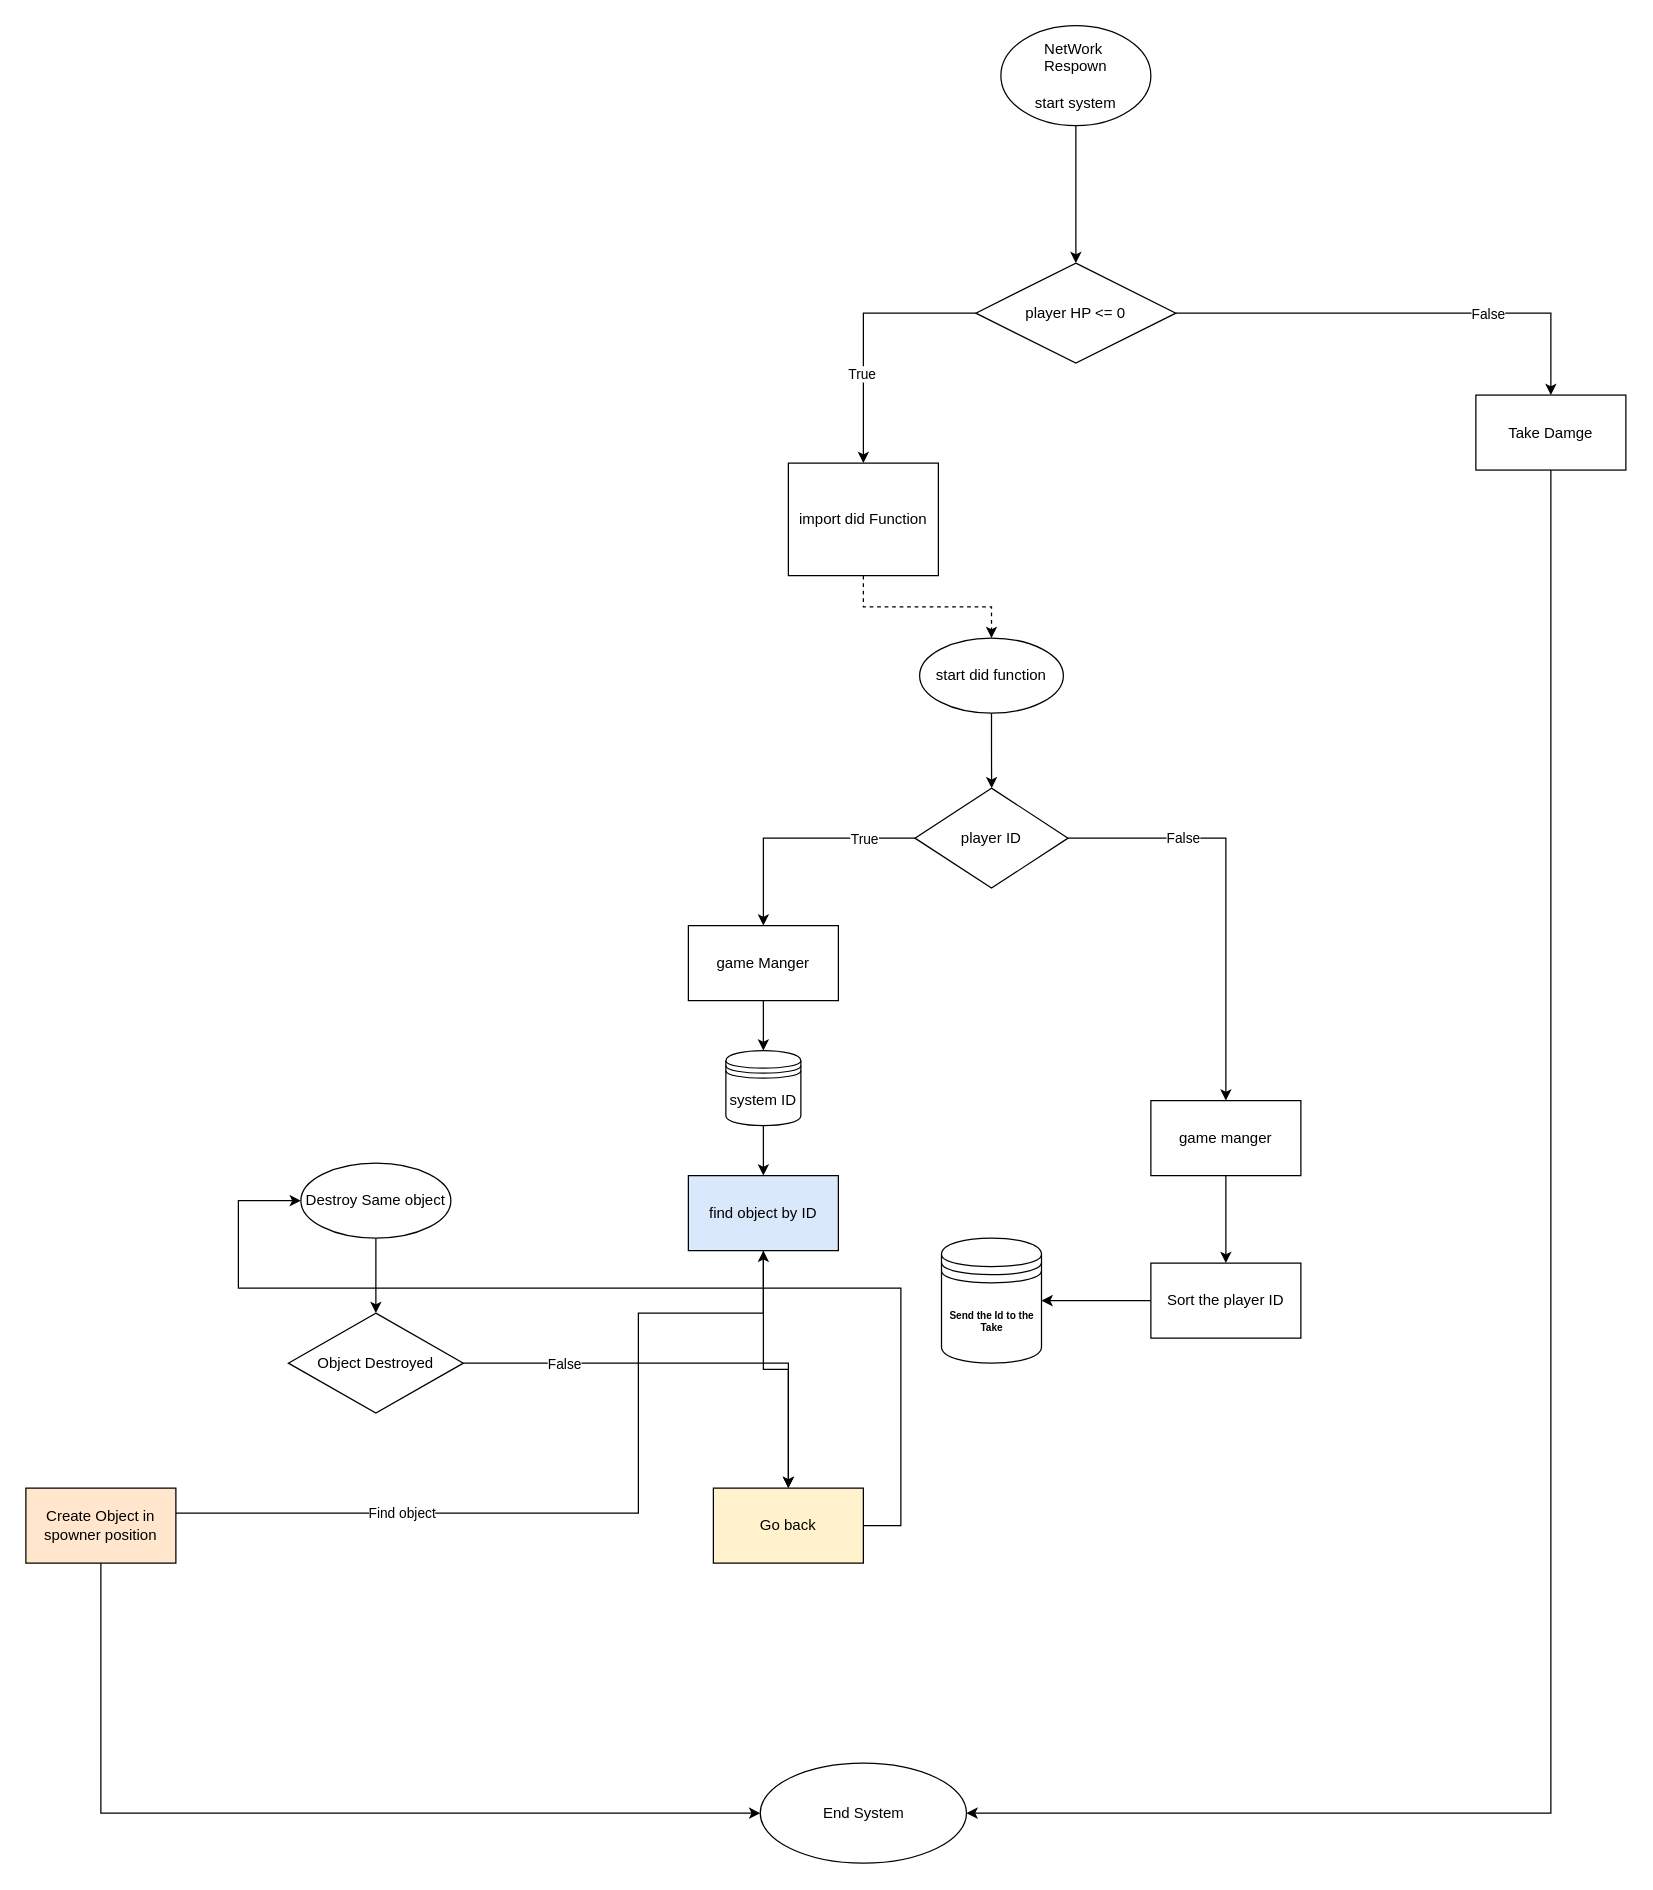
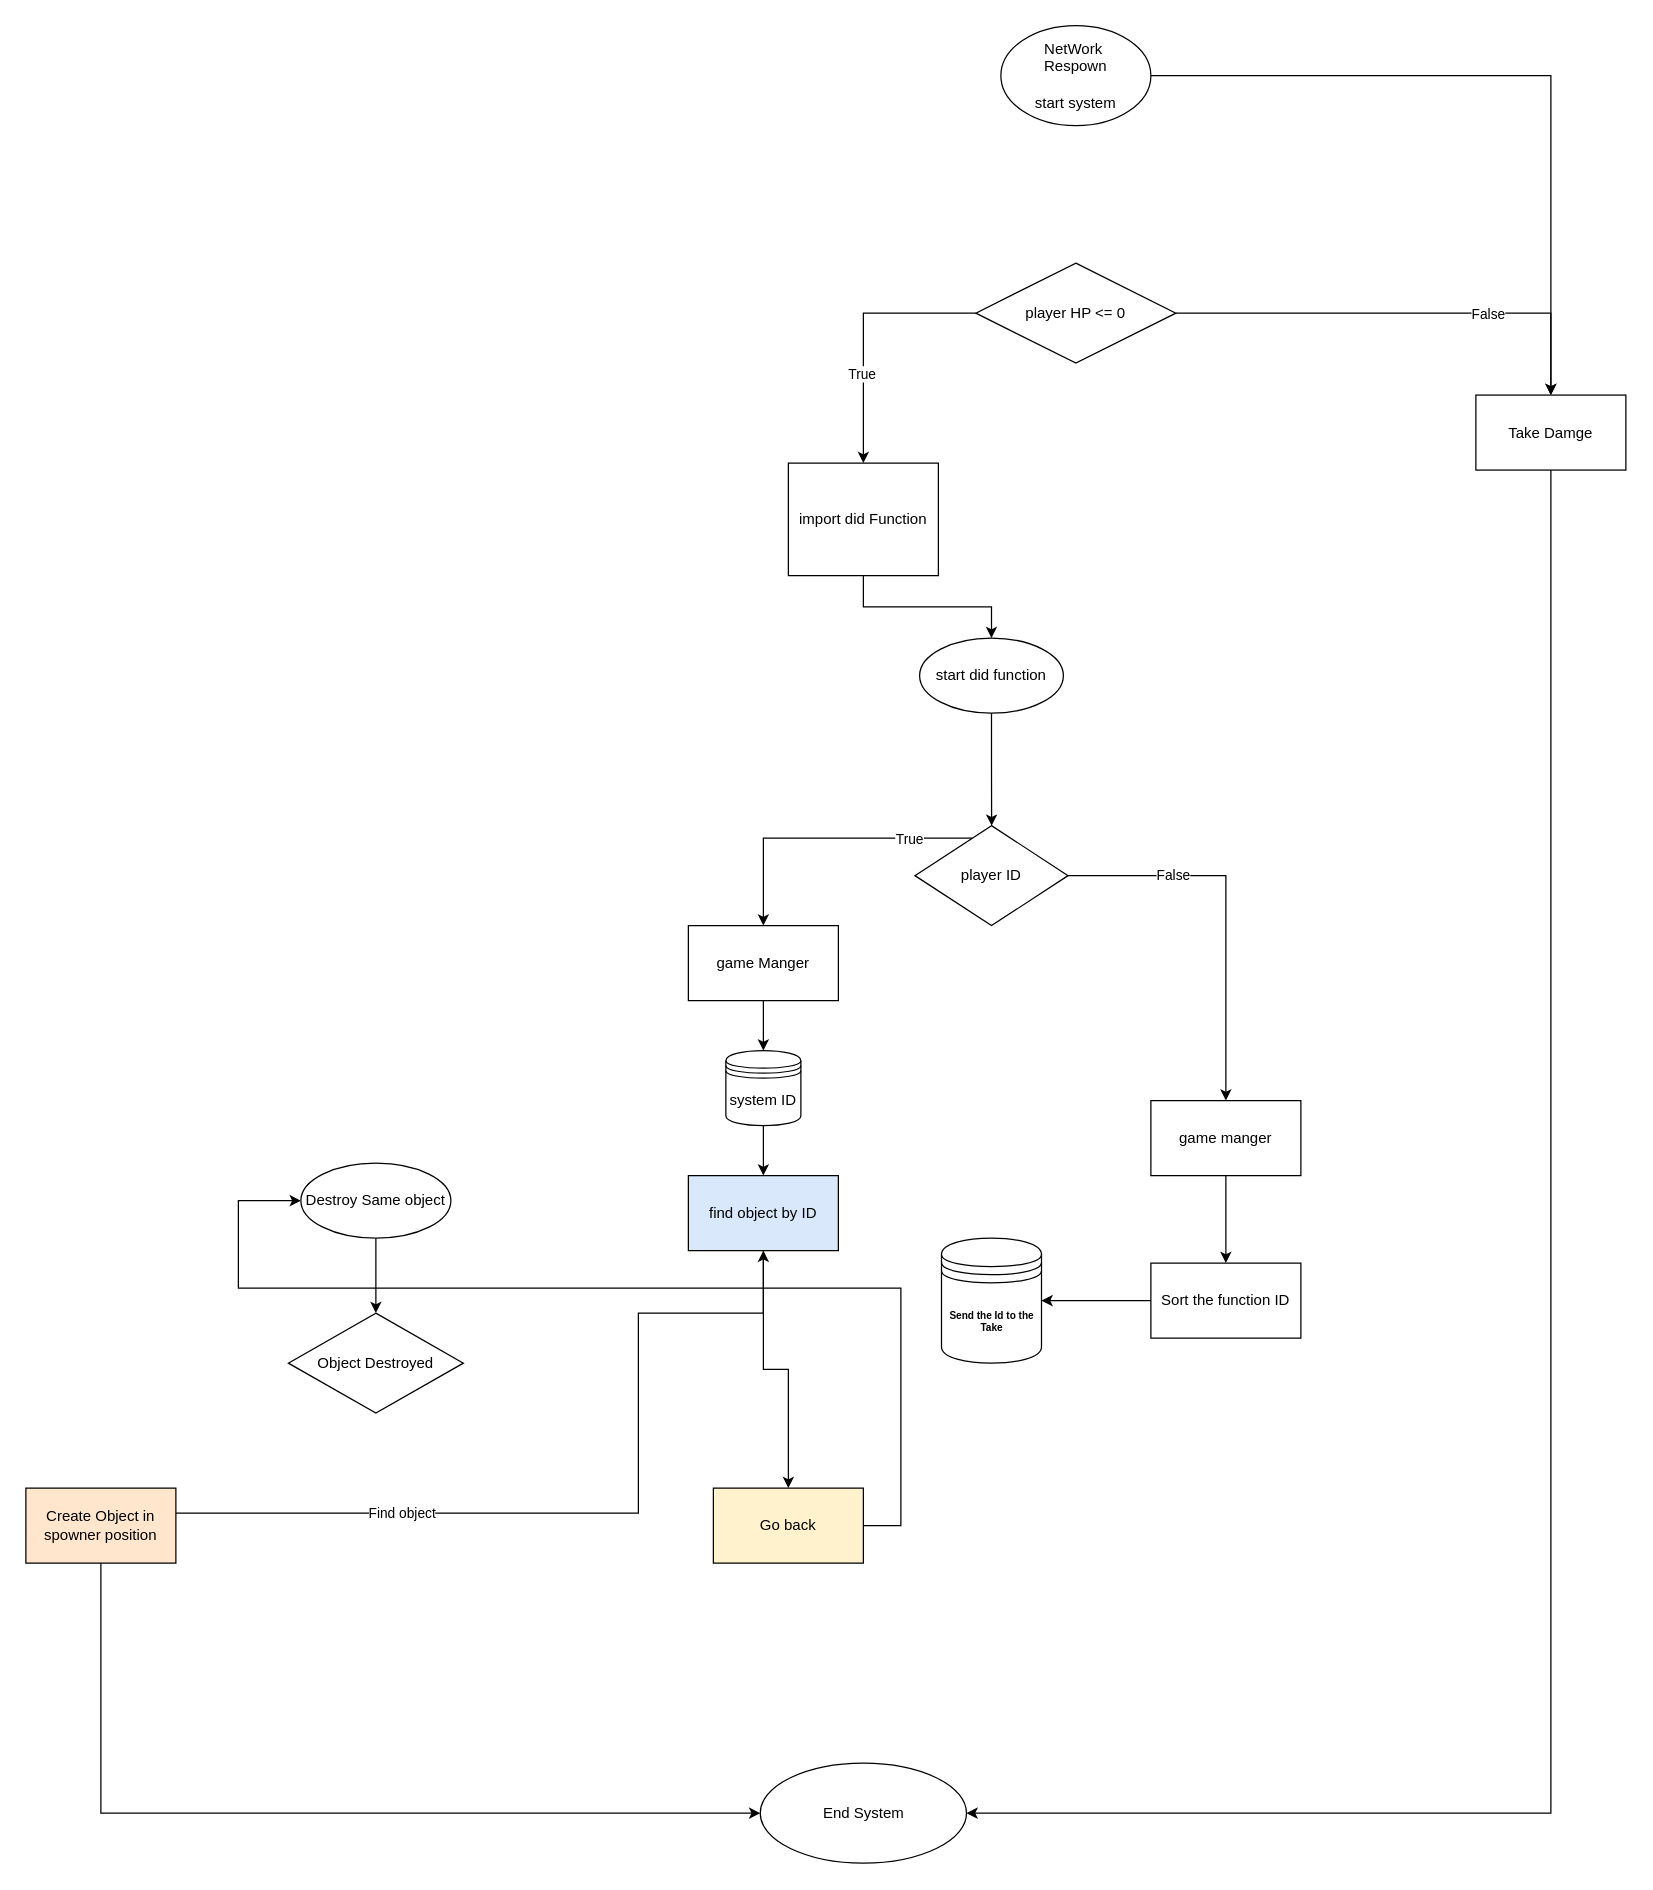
  <mxCell id="0" />
  <mxCell id="1" parent="0" />
- <mxCell id="2" style="edgeStyle=orthogonalEdgeStyle;rounded=0;orthogonalLoop=1;jettySize=auto;html=1;" parent="1" source="3" target="8" edge="1"><mxGeometry relative="1" as="geometry" /></mxCell>
+ <mxCell id="2" style="edgeStyle=orthogonalEdgeStyle;rounded=0;orthogonalLoop=1;jettySize=auto;html=1;" parent="1" source="3" target="12" edge="1"><mxGeometry relative="1" as="geometry" /></mxCell>
  <mxCell id="3" value="NetWork&amp;nbsp;&lt;div&gt;Respown&lt;/div&gt;&lt;div&gt;&lt;br&gt;&lt;/div&gt;&lt;div&gt;start system&lt;/div&gt;" style="ellipse;whiteSpace=wrap;html=1;" parent="1" vertex="1"><mxGeometry x="800" y="20" width="120" height="80" as="geometry" /></mxCell>
  <mxCell id="4" value="" style="edgeStyle=orthogonalEdgeStyle;rounded=0;orthogonalLoop=1;jettySize=auto;html=1;" parent="1" source="8" target="10" edge="1"><mxGeometry relative="1" as="geometry" /></mxCell>
  <mxCell id="5" value="True" style="edgeLabel;html=1;align=center;verticalAlign=middle;resizable=0;points=[];" parent="4" vertex="1" connectable="0"><mxGeometry x="0.318" y="-2" relative="1" as="geometry"><mxPoint as="offset" /></mxGeometry></mxCell>
  <mxCell id="6" value="" style="edgeStyle=orthogonalEdgeStyle;rounded=0;orthogonalLoop=1;jettySize=auto;html=1;" parent="1" source="8" target="12" edge="1"><mxGeometry relative="1" as="geometry" /></mxCell>
  <mxCell id="7" value="False" style="edgeLabel;html=1;align=center;verticalAlign=middle;resizable=0;points=[];" parent="6" vertex="1" connectable="0"><mxGeometry x="0.363" relative="1" as="geometry"><mxPoint as="offset" /></mxGeometry></mxCell>
  <mxCell id="8" value="player HP &amp;lt;= 0" style="rhombus;whiteSpace=wrap;html=1;" parent="1" vertex="1"><mxGeometry x="780" y="210" width="160" height="80" as="geometry" /></mxCell>
- <mxCell id="9" value="" style="edgeStyle=orthogonalEdgeStyle;rounded=0;orthogonalLoop=1;jettySize=auto;html=1;dashed=1;" parent="1" source="10" target="14" edge="1"><mxGeometry relative="1" as="geometry" /></mxCell>
+ <mxCell id="9" value="" style="edgeStyle=orthogonalEdgeStyle;rounded=0;orthogonalLoop=1;jettySize=auto;html=1;" parent="1" source="10" target="14" edge="1"><mxGeometry relative="1" as="geometry" /></mxCell>
  <mxCell id="10" value="import did Function" style="whiteSpace=wrap;html=1;" parent="1" vertex="1"><mxGeometry x="630" y="370" width="120" height="90" as="geometry" /></mxCell>
  <mxCell id="11" style="edgeStyle=orthogonalEdgeStyle;rounded=0;orthogonalLoop=1;jettySize=auto;html=1;entryX=1;entryY=0.5;entryDx=0;entryDy=0;" parent="1" source="12" target="41" edge="1"><mxGeometry relative="1" as="geometry"><Array as="points"><mxPoint x="1240" y="1450" /></Array></mxGeometry></mxCell>
  <mxCell id="12" value="Take Damge" style="whiteSpace=wrap;html=1;" parent="1" vertex="1"><mxGeometry x="1180" y="315.56" width="120" height="60" as="geometry" /></mxCell>
  <mxCell id="13" value="" style="edgeStyle=orthogonalEdgeStyle;rounded=0;orthogonalLoop=1;jettySize=auto;html=1;" parent="1" source="14" target="19" edge="1"><mxGeometry relative="1" as="geometry" /></mxCell>
  <mxCell id="14" value="start did function" style="ellipse;whiteSpace=wrap;html=1;" parent="1" vertex="1"><mxGeometry x="735" y="510" width="115" height="60" as="geometry" /></mxCell>
  <mxCell id="15" value="" style="edgeStyle=orthogonalEdgeStyle;rounded=0;orthogonalLoop=1;jettySize=auto;html=1;" parent="1" source="19" target="21" edge="1"><mxGeometry relative="1" as="geometry" /></mxCell>
  <mxCell id="16" value="False" style="edgeLabel;html=1;align=center;verticalAlign=middle;resizable=0;points=[];" parent="15" vertex="1" connectable="0"><mxGeometry x="-0.452" y="1" relative="1" as="geometry"><mxPoint as="offset" /></mxGeometry></mxCell>
  <mxCell id="17" value="" style="edgeStyle=orthogonalEdgeStyle;rounded=0;orthogonalLoop=1;jettySize=auto;html=1;" parent="1" source="19" target="26" edge="1"><mxGeometry relative="1" as="geometry"><Array as="points"><mxPoint x="610" y="670" /></Array></mxGeometry></mxCell>
  <mxCell id="18" value="True" style="edgeLabel;html=1;align=center;verticalAlign=middle;resizable=0;points=[];" parent="17" vertex="1" connectable="0"><mxGeometry x="-0.562" y="2" relative="1" as="geometry"><mxPoint x="1" y="-2" as="offset" /></mxGeometry></mxCell>
- <mxCell id="19" value="player ID" style="rhombus;whiteSpace=wrap;html=1;" parent="1" vertex="1"><mxGeometry x="731.25" y="630" width="122.5" height="80" as="geometry" /></mxCell>
+ <mxCell id="19" value="player ID" style="rhombus;whiteSpace=wrap;html=1;" parent="1" vertex="1"><mxGeometry x="731.25" y="660" width="122.5" height="80" as="geometry" /></mxCell>
  <mxCell id="20" value="" style="edgeStyle=orthogonalEdgeStyle;rounded=0;orthogonalLoop=1;jettySize=auto;html=1;" parent="1" source="21" target="23" edge="1"><mxGeometry relative="1" as="geometry" /></mxCell>
  <mxCell id="21" value="game manger" style="whiteSpace=wrap;html=1;" parent="1" vertex="1"><mxGeometry x="920" y="880" width="120" height="60" as="geometry" /></mxCell>
  <mxCell id="22" style="edgeStyle=orthogonalEdgeStyle;rounded=0;orthogonalLoop=1;jettySize=auto;html=1;" parent="1" source="23" target="24" edge="1"><mxGeometry relative="1" as="geometry" /></mxCell>
- <mxCell id="23" value="Sort the player ID" style="whiteSpace=wrap;html=1;" parent="1" vertex="1"><mxGeometry x="920" y="1010" width="120" height="60" as="geometry" /></mxCell>
+ <mxCell id="23" value="Sort the function ID" style="whiteSpace=wrap;html=1;" parent="1" vertex="1"><mxGeometry x="920" y="1010" width="120" height="60" as="geometry" /></mxCell>
  <mxCell id="24" value="&lt;h6&gt;Send the Id to the Take&lt;/h6&gt;" style="shape=datastore;whiteSpace=wrap;html=1;" parent="1" vertex="1"><mxGeometry x="752.5" y="990" width="80" height="100" as="geometry" /></mxCell>
  <mxCell id="25" style="edgeStyle=orthogonalEdgeStyle;rounded=0;orthogonalLoop=1;jettySize=auto;html=1;" parent="1" source="26" target="28" edge="1"><mxGeometry relative="1" as="geometry" /></mxCell>
  <mxCell id="26" value="game Manger" style="whiteSpace=wrap;html=1;" parent="1" vertex="1"><mxGeometry x="550" y="740" width="120" height="60" as="geometry" /></mxCell>
  <mxCell id="27" value="" style="edgeStyle=orthogonalEdgeStyle;rounded=0;orthogonalLoop=1;jettySize=auto;html=1;" parent="1" source="28" target="29" edge="1"><mxGeometry relative="1" as="geometry" /></mxCell>
  <mxCell id="28" value="system ID" style="shape=datastore;whiteSpace=wrap;html=1;" parent="1" vertex="1"><mxGeometry x="580" y="840" width="60" height="60" as="geometry" /></mxCell>
  <mxCell id="29" value="find object by ID" style="whiteSpace=wrap;html=1;fillColor=#dae8fc;" parent="1" vertex="1"><mxGeometry x="550" y="940" width="120" height="60" as="geometry" /></mxCell>
  <mxCell id="30" value="" style="edgeStyle=orthogonalEdgeStyle;rounded=0;orthogonalLoop=1;jettySize=auto;html=1;" parent="1" source="31" target="34" edge="1"><mxGeometry relative="1" as="geometry" /></mxCell>
  <mxCell id="31" value="Destroy Same object" style="ellipse;whiteSpace=wrap;html=1;" parent="1" vertex="1"><mxGeometry x="240" y="930" width="120" height="60" as="geometry" /></mxCell>
- <mxCell id="32" value="" style="edgeStyle=orthogonalEdgeStyle;rounded=0;orthogonalLoop=1;jettySize=auto;html=1;" parent="1" source="34" target="36" edge="1"><mxGeometry relative="1" as="geometry" /></mxCell>
- <mxCell id="33" value="False" style="edgeLabel;html=1;align=center;verticalAlign=middle;resizable=0;points=[];" parent="32" vertex="1" connectable="0"><mxGeometry x="-0.558" relative="1" as="geometry"><mxPoint as="offset" /></mxGeometry></mxCell>
  <mxCell id="34" value="Object Destroyed" style="rhombus;whiteSpace=wrap;html=1;" parent="1" vertex="1"><mxGeometry x="230" y="1050" width="140" height="80" as="geometry" /></mxCell>
  <mxCell id="35" style="edgeStyle=orthogonalEdgeStyle;rounded=0;orthogonalLoop=1;jettySize=auto;html=1;exitX=1;exitY=0.5;exitDx=0;exitDy=0;entryX=0;entryY=0.5;entryDx=0;entryDy=0;" parent="1" source="36" target="31" edge="1"><mxGeometry relative="1" as="geometry"><Array as="points"><mxPoint x="720" y="1220" /><mxPoint x="720" y="1030" /><mxPoint x="190" y="1030" /><mxPoint x="190" y="960" /></Array><mxPoint x="50" y="1020" as="targetPoint" /></mxGeometry></mxCell>
  <mxCell id="36" value="Go back" style="whiteSpace=wrap;html=1;fillColor=#fff2cc;" parent="1" vertex="1"><mxGeometry x="570" y="1190" width="120" height="60" as="geometry" /></mxCell>
  <mxCell id="37" style="edgeStyle=orthogonalEdgeStyle;rounded=0;orthogonalLoop=1;jettySize=auto;html=1;entryX=0.5;entryY=1;entryDx=0;entryDy=0;" parent="1" source="40" target="29" edge="1"><mxGeometry relative="1" as="geometry"><Array as="points"><mxPoint x="510" y="1210" /><mxPoint x="510" y="1050" /><mxPoint x="610" y="1050" /></Array></mxGeometry></mxCell>
  <mxCell id="38" value="Find object" style="edgeLabel;html=1;align=center;verticalAlign=middle;resizable=0;points=[];" parent="37" vertex="1" connectable="0"><mxGeometry x="-0.47" y="1" relative="1" as="geometry"><mxPoint as="offset" /></mxGeometry></mxCell>
  <mxCell id="39" value="" style="edgeStyle=orthogonalEdgeStyle;rounded=0;orthogonalLoop=1;jettySize=auto;html=1;" parent="1" source="40" target="41" edge="1"><mxGeometry relative="1" as="geometry"><Array as="points"><mxPoint x="190" y="1450" /><mxPoint x="240" y="1450" /></Array></mxGeometry></mxCell>
  <mxCell id="40" value="Create Object in spowner position" style="whiteSpace=wrap;html=1;fillColor=#ffe6cc;" parent="1" vertex="1"><mxGeometry x="20" y="1190" width="120" height="60" as="geometry" /></mxCell>
  <mxCell id="41" value="End System" style="ellipse;whiteSpace=wrap;html=1;" parent="1" vertex="1"><mxGeometry x="607.5" y="1410" width="165" height="80" as="geometry" /></mxCell>
  <mxCell id="42" style="edgeStyle=orthogonalEdgeStyle;rounded=0;orthogonalLoop=1;jettySize=auto;html=1;" edge="1" parent="1" source="29" target="36"><mxGeometry relative="1" as="geometry" /></mxCell>
